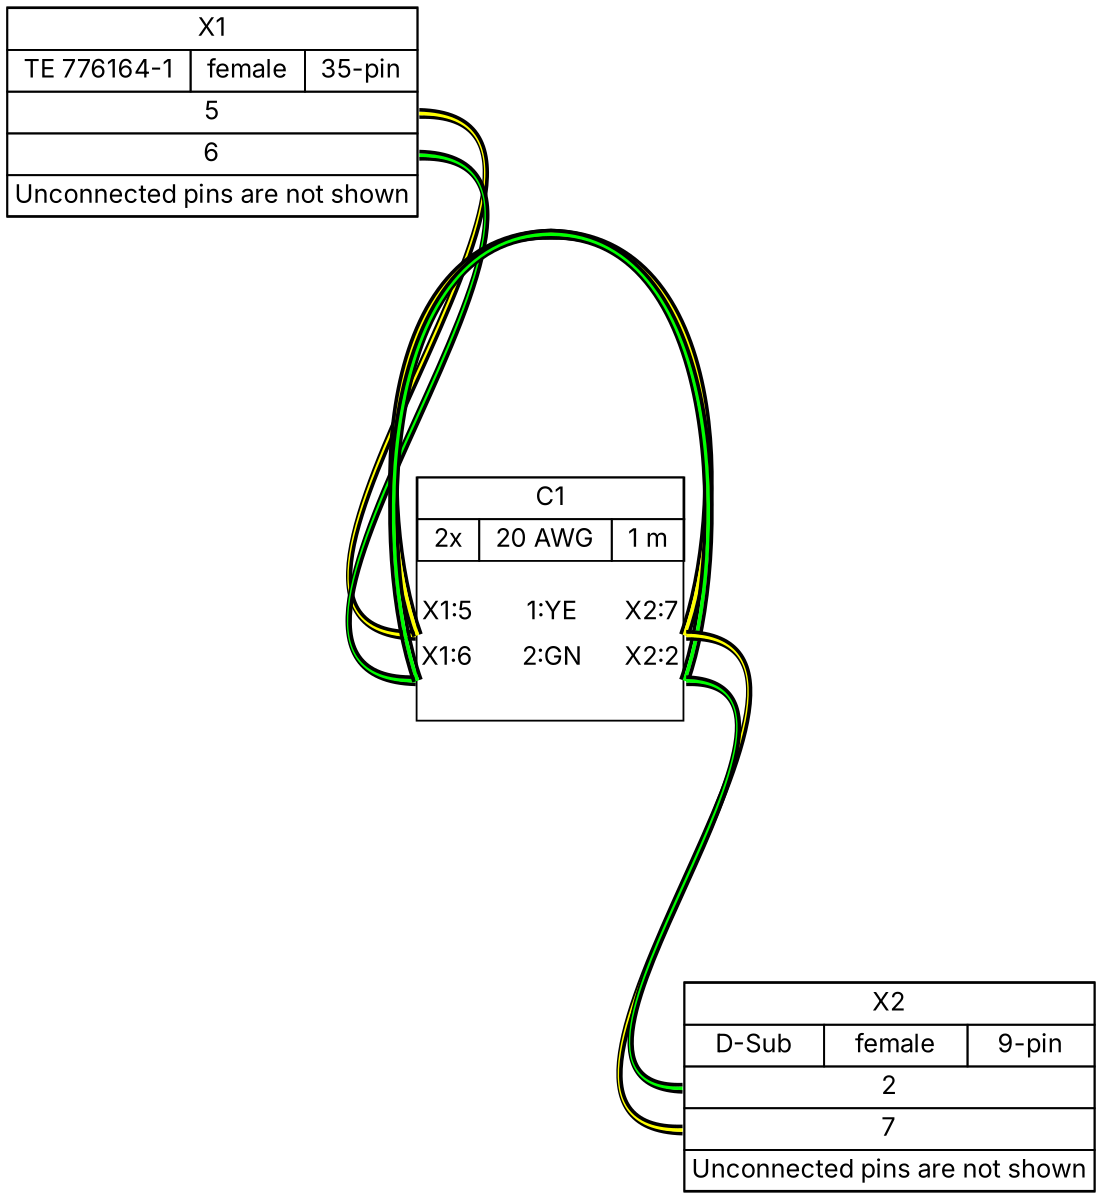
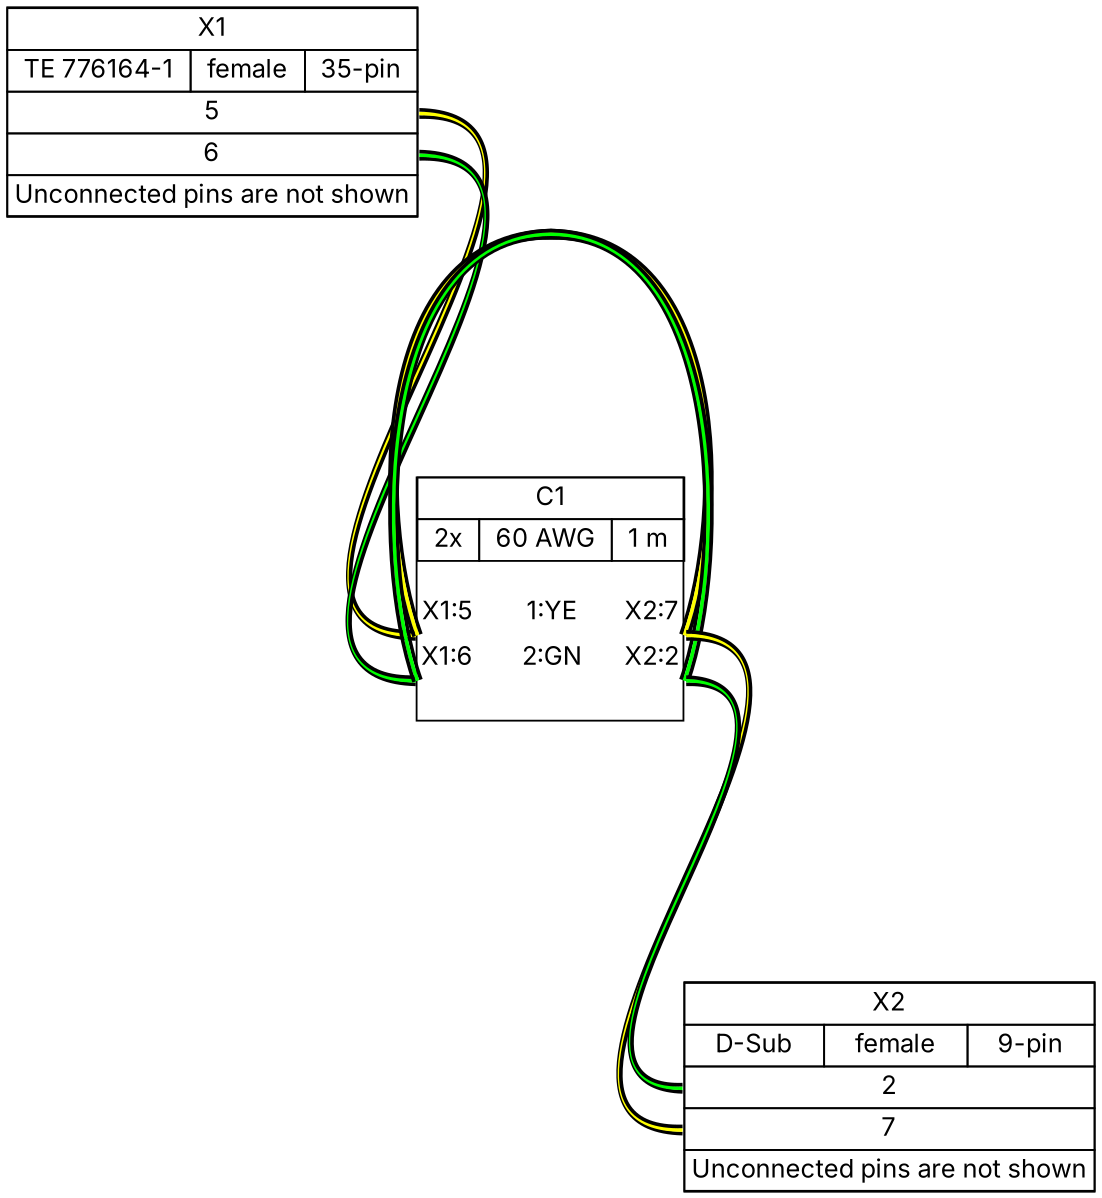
  graph {
    bgcolor="#FFFFFF"
    fontname=Inter
    nodesep=0.33
    rankdir=TB
    ranksep=2
    node [fillcolor="#FFFFFF" fontname=Inter margin=0 shape=box style=filled]
    edge [color="#000000:#ffff00:#000000" fontname=Inter headclip=true style=bold tailclip=true]
    n1 [height=0 label=< <table border="0" cellspacing="0" cellpadding="0">  <tr><td>   <table border="0" cellspacing="0" cellpadding="3" cellborder="1"><tr>    <td balign="left">X1</td>   </tr></table>  </td></tr>  <tr><td>   <table border="0" cellspacing="0" cellpadding="3" cellborder="1"><tr>    <td balign="left">TE 776164-1</td>    <td balign="left">female</td>    <td balign="left">35-pin</td>   </tr></table>  </td></tr>  <tr><td>   <table border="0" cellspacing="0" cellpadding="3" cellborder="1">    <tr>     <td port="p5r">5</td>    </tr>    <tr>     <td port="p6r">6</td>    </tr>   </table>  </td></tr>  <tr><td>   <table border="0" cellspacing="0" cellpadding="3" cellborder="1"><tr>    <td balign="left">Unconnected pins are not shown</td>   </tr></table>  </td></tr> </table> > width=0]
-   n2 [height=0 label=< <table border="0" cellspacing="0" cellpadding="0">  <tr><td>   <table border="0" cellspacing="0" cellpadding="3" cellborder="1"><tr>    <td balign="left">C1</td>   </tr></table>  </td></tr>  <tr><td>   <table border="0" cellspacing="0" cellpadding="3" cellborder="1"><tr>    <td balign="left">2x</td>    <td balign="left">20 AWG</td>    <td balign="left">1 m</td>   </tr></table>  </td></tr>  <tr><td>   <table border="0" cellspacing="0" cellborder="0">    <tr><td>&nbsp;</td></tr>    <tr>     <td>X1:5</td>     <td>      1:YE     </td>     <td>X2:7</td>    </tr>    <tr>     <td colspan="3" border="0" cellspacing="0" cellpadding="0" port="w1" height="6">      <table cellspacing="0" cellborder="0" border="0">     <tr><td colspan="3" cellpadding="0" height="6" border="0"></td></tr>      </table>     </td>    </tr>    <tr>     <td>X1:6</td>     <td>      2:GN     </td>     <td>X2:2</td>    </tr>    <tr>     <td colspan="3" border="0" cellspacing="0" cellpadding="0" port="w2" height="6">      <table cellspacing="0" cellborder="0" border="0">     <tr><td colspan="3" cellpadding="0" height="6" border="0"></td></tr>      </table>     </td>    </tr>    <tr><td>&nbsp;</td></tr>   </table>  </td></tr> </table> > width=0]
+   n2 [height=0 label=< <table border="0" cellspacing="0" cellpadding="0">  <tr><td>   <table border="0" cellspacing="0" cellpadding="3" cellborder="1"><tr>    <td balign="left">C1</td>   </tr></table>  </td></tr>  <tr><td>   <table border="0" cellspacing="0" cellpadding="3" cellborder="1"><tr>    <td balign="left">2x</td>    <td balign="left">60 AWG</td>    <td balign="left">1 m</td>   </tr></table>  </td></tr>  <tr><td>   <table border="0" cellspacing="0" cellborder="0">    <tr><td>&nbsp;</td></tr>    <tr>     <td>X1:5</td>     <td>      1:YE     </td>     <td>X2:7</td>    </tr>    <tr>     <td colspan="3" border="0" cellspacing="0" cellpadding="0" port="w1" height="6">      <table cellspacing="0" cellborder="0" border="0">     <tr><td colspan="3" cellpadding="0" height="6" border="0"></td></tr>      </table>     </td>    </tr>    <tr>     <td>X1:6</td>     <td>      2:GN     </td>     <td>X2:2</td>    </tr>    <tr>     <td colspan="3" border="0" cellspacing="0" cellpadding="0" port="w2" height="6">      <table cellspacing="0" cellborder="0" border="0">     <tr><td colspan="3" cellpadding="0" height="6" border="0"></td></tr>      </table>     </td>    </tr>    <tr><td>&nbsp;</td></tr>   </table>  </td></tr> </table> > width=0]
    n3 [height=0 label=< <table border="0" cellspacing="0" cellpadding="0">  <tr><td>   <table border="0" cellspacing="0" cellpadding="3" cellborder="1"><tr>    <td balign="left">X2</td>   </tr></table>  </td></tr>  <tr><td>   <table border="0" cellspacing="0" cellpadding="3" cellborder="1"><tr>    <td balign="left">D-Sub</td>    <td balign="left">female</td>    <td balign="left">9-pin</td>   </tr></table>  </td></tr>  <tr><td>   <table border="0" cellspacing="0" cellpadding="3" cellborder="1">    <tr>     <td port="p2l">2</td>    </tr>    <tr>     <td port="p7l">7</td>    </tr>   </table>  </td></tr>  <tr><td>   <table border="0" cellspacing="0" cellpadding="3" cellborder="1"><tr>    <td balign="left">Unconnected pins are not shown</td>   </tr></table>  </td></tr> </table> > width=0]
    n1 -- n2 [headport="w1:w" tailport="p5r:e"]
    n1 -- n2 [color="#000000:#00ff00:#000000" headport="w2:w" tailport="p6r:e"]
    n2 -- n2 [headport="w1:e" straight=straight tailport="w1:w"]
    n2 -- n2 [color="#000000:#00ff00:#000000" headport="w2:e" straight=straight tailport="w2:w"]
    n2 -- n3 [headport="p7l:w" tailport="w1:e"]
    n2 -- n3 [color="#000000:#00ff00:#000000" headport="p2l:w" tailport="w2:e"]
  }
